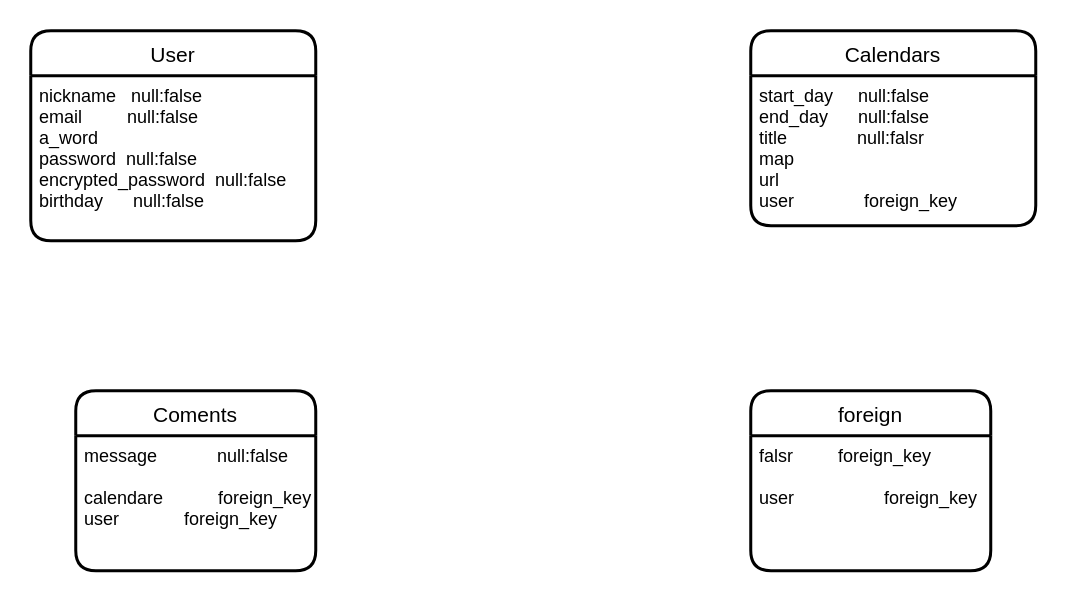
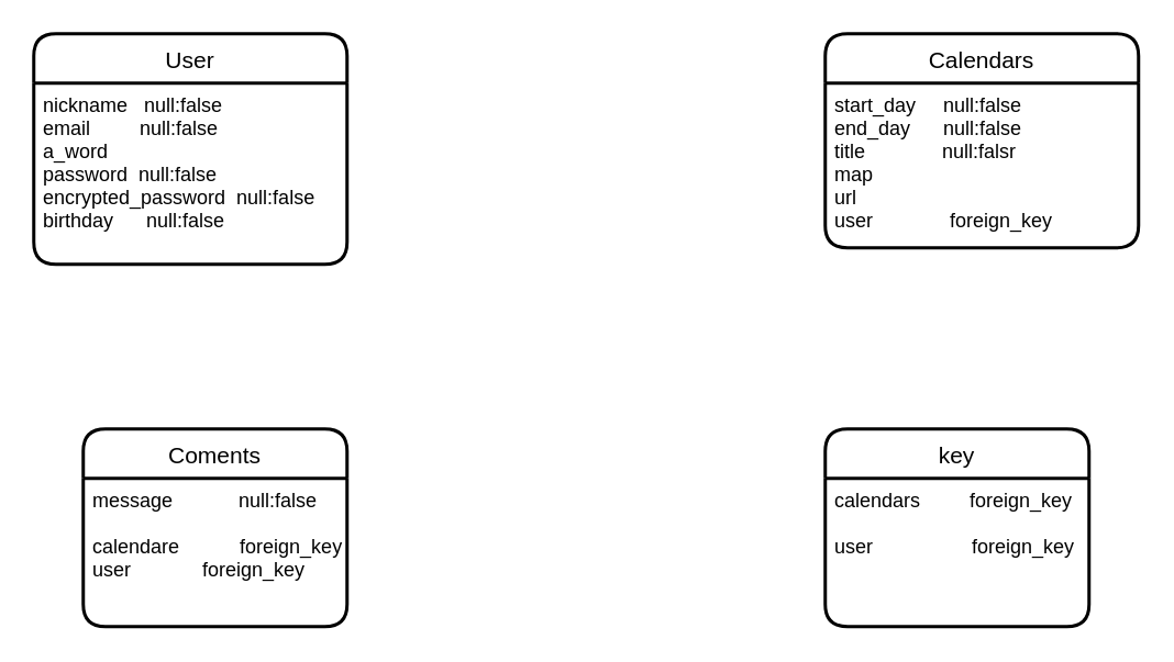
  <mxCell id="0" />
  <mxCell id="1" parent="0" />
  <mxCell id="2" value="User" style="swimlane;childLayout=stackLayout;horizontal=1;startSize=30;horizontalStack=0;rounded=1;fontSize=14;fontStyle=0;strokeWidth=2;resizeParent=0;resizeLast=1;shadow=0;dashed=0;align=center;" vertex="1" parent="1"><mxGeometry x="20" y="20" width="190" height="140" as="geometry" /></mxCell>
  <mxCell id="3" value="nickname   null:false&#10;email         null:false&#10;a_word     &#10;password  null:false&#10;encrypted_password  null:false&#10;birthday      null:false" style="align=left;strokeColor=none;fillColor=none;spacingLeft=4;fontSize=12;verticalAlign=top;resizable=0;rotatable=0;part=1;" vertex="1" parent="2"><mxGeometry y="30" width="190" height="110" as="geometry" /></mxCell>
  <mxCell id="4" value="Calendars" style="swimlane;childLayout=stackLayout;horizontal=1;startSize=30;horizontalStack=0;rounded=1;fontSize=14;fontStyle=0;strokeWidth=2;resizeParent=0;resizeLast=1;shadow=0;dashed=0;align=center;" vertex="1" parent="1"><mxGeometry x="500" y="20" width="190" height="130" as="geometry" /></mxCell>
  <mxCell id="5" value="start_day     null:false&#10;end_day      null:false&#10;title              null:falsr&#10;map      &#10;url                   &#10;user              foreign_key" style="align=left;strokeColor=none;fillColor=none;spacingLeft=4;fontSize=12;verticalAlign=top;resizable=0;rotatable=0;part=1;" vertex="1" parent="4"><mxGeometry y="30" width="190" height="100" as="geometry" /></mxCell>
  <mxCell id="6" value="Coments" style="swimlane;childLayout=stackLayout;horizontal=1;startSize=30;horizontalStack=0;rounded=1;fontSize=14;fontStyle=0;strokeWidth=2;resizeParent=0;resizeLast=1;shadow=0;dashed=0;align=center;" vertex="1" parent="1"><mxGeometry x="50" y="260" width="160" height="120" as="geometry" /></mxCell>
  <mxCell id="7" value="message            null:false&#10;&#10;calendare           foreign_key&#10;user             foreign_key" style="align=left;strokeColor=none;fillColor=none;spacingLeft=4;fontSize=12;verticalAlign=top;resizable=0;rotatable=0;part=1;" vertex="1" parent="6"><mxGeometry y="30" width="160" height="90" as="geometry" /></mxCell>
- <mxCell id="8" value="foreign" style="swimlane;childLayout=stackLayout;horizontal=1;startSize=30;horizontalStack=0;rounded=1;fontSize=14;fontStyle=0;strokeWidth=2;resizeParent=0;resizeLast=1;shadow=0;dashed=0;align=center;" vertex="1" parent="1"><mxGeometry x="500" y="260" width="160" height="120" as="geometry" /></mxCell>
- <mxCell id="9" value="falsr         foreign_key&#10;&#10;user                  foreign_key" style="align=left;strokeColor=none;fillColor=none;spacingLeft=4;fontSize=12;verticalAlign=top;resizable=0;rotatable=0;part=1;" vertex="1" parent="8"><mxGeometry y="30" width="160" height="90" as="geometry" /></mxCell>
+ <mxCell id="8" value="key" style="swimlane;childLayout=stackLayout;horizontal=1;startSize=30;horizontalStack=0;rounded=1;fontSize=14;fontStyle=0;strokeWidth=2;resizeParent=0;resizeLast=1;shadow=0;dashed=0;align=center;" vertex="1" parent="1"><mxGeometry x="500" y="260" width="160" height="120" as="geometry" /></mxCell>
+ <mxCell id="9" value="calendars         foreign_key&#10;&#10;user                  foreign_key" style="align=left;strokeColor=none;fillColor=none;spacingLeft=4;fontSize=12;verticalAlign=top;resizable=0;rotatable=0;part=1;" vertex="1" parent="8"><mxGeometry y="30" width="160" height="90" as="geometry" /></mxCell>
